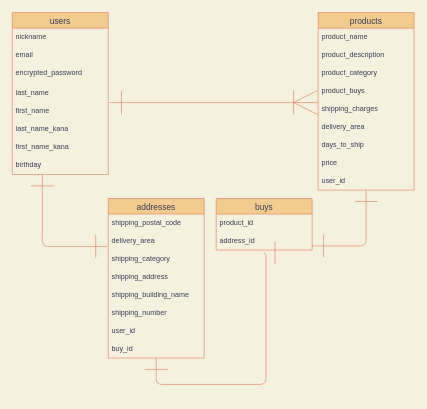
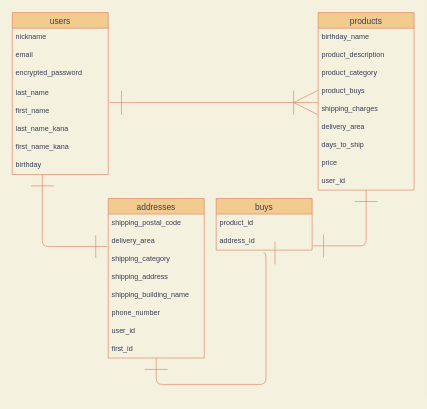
  <mxCell id="0" />
  <mxCell id="1" parent="0" />
  <mxCell id="2" value="users" style="swimlane;fontStyle=0;childLayout=stackLayout;horizontal=1;startSize=26;horizontalStack=0;resizeParent=1;resizeParentMax=0;resizeLast=0;collapsible=1;marginBottom=0;align=center;fontSize=14;fillColor=#F2CC8F;strokeColor=#E07A5F;fontColor=#393C56;" parent="1" vertex="1"><mxGeometry x="20" y="20" width="160" height="270" as="geometry" /></mxCell>
  <mxCell id="3" value="nickname" style="text;strokeColor=none;fillColor=none;spacingLeft=4;spacingRight=4;overflow=hidden;rotatable=0;points=[[0,0.5],[1,0.5]];portConstraint=eastwest;fontSize=12;fontColor=#393C56;" parent="2" vertex="1"><mxGeometry y="26" width="160" height="30" as="geometry" /></mxCell>
  <mxCell id="4" value="email" style="text;strokeColor=none;fillColor=none;spacingLeft=4;spacingRight=4;overflow=hidden;rotatable=0;points=[[0,0.5],[1,0.5]];portConstraint=eastwest;fontSize=12;fontColor=#393C56;" parent="2" vertex="1"><mxGeometry y="56" width="160" height="30" as="geometry" /></mxCell>
  <mxCell id="5" value="encrypted_password" style="text;strokeColor=none;fillColor=none;spacingLeft=4;spacingRight=4;overflow=hidden;rotatable=0;points=[[0,0.5],[1,0.5]];portConstraint=eastwest;fontSize=12;fontColor=#393C56;" parent="2" vertex="1"><mxGeometry y="86" width="160" height="34" as="geometry" /></mxCell>
  <mxCell id="6" value="last_name" style="text;strokeColor=none;fillColor=none;spacingLeft=4;spacingRight=4;overflow=hidden;rotatable=0;points=[[0,0.5],[1,0.5]];portConstraint=eastwest;fontSize=12;fontColor=#393C56;" parent="2" vertex="1"><mxGeometry y="120" width="160" height="30" as="geometry" /></mxCell>
  <mxCell id="7" value="first_name" style="text;strokeColor=none;fillColor=none;spacingLeft=4;spacingRight=4;overflow=hidden;rotatable=0;points=[[0,0.5],[1,0.5]];portConstraint=eastwest;fontSize=12;fontColor=#393C56;" parent="2" vertex="1"><mxGeometry y="150" width="160" height="30" as="geometry" /></mxCell>
  <mxCell id="8" value="last_name_kana" style="text;strokeColor=none;fillColor=none;spacingLeft=4;spacingRight=4;overflow=hidden;rotatable=0;points=[[0,0.5],[1,0.5]];portConstraint=eastwest;fontSize=12;fontColor=#393C56;" vertex="1" parent="2"><mxGeometry y="180" width="160" height="30" as="geometry" /></mxCell>
  <mxCell id="9" value="first_name_kana" style="text;strokeColor=none;fillColor=none;spacingLeft=4;spacingRight=4;overflow=hidden;rotatable=0;points=[[0,0.5],[1,0.5]];portConstraint=eastwest;fontSize=12;fontColor=#393C56;" vertex="1" parent="2"><mxGeometry y="210" width="160" height="30" as="geometry" /></mxCell>
  <mxCell id="10" value="birthday" style="text;strokeColor=none;fillColor=none;spacingLeft=4;spacingRight=4;overflow=hidden;rotatable=0;points=[[0,0.5],[1,0.5]];portConstraint=eastwest;fontSize=12;fontColor=#393C56;" parent="2" vertex="1"><mxGeometry y="240" width="160" height="30" as="geometry" /></mxCell>
  <mxCell id="11" value="products" style="swimlane;fontStyle=0;childLayout=stackLayout;horizontal=1;startSize=26;horizontalStack=0;resizeParent=1;resizeParentMax=0;resizeLast=0;collapsible=1;marginBottom=0;align=center;fontSize=14;fillColor=#F2CC8F;strokeColor=#E07A5F;fontColor=#393C56;" parent="1" vertex="1"><mxGeometry x="530" y="20" width="160" height="296" as="geometry" /></mxCell>
- <mxCell id="12" value="product_name" style="text;strokeColor=none;fillColor=none;spacingLeft=4;spacingRight=4;overflow=hidden;rotatable=0;points=[[0,0.5],[1,0.5]];portConstraint=eastwest;fontSize=12;fontColor=#393C56;" parent="11" vertex="1"><mxGeometry y="26" width="160" height="30" as="geometry" /></mxCell>
+ <mxCell id="12" value="birthday_name" style="text;strokeColor=none;fillColor=none;spacingLeft=4;spacingRight=4;overflow=hidden;rotatable=0;points=[[0,0.5],[1,0.5]];portConstraint=eastwest;fontSize=12;fontColor=#393C56;" parent="11" vertex="1"><mxGeometry y="26" width="160" height="30" as="geometry" /></mxCell>
  <mxCell id="13" value="product_description" style="text;strokeColor=none;fillColor=none;spacingLeft=4;spacingRight=4;overflow=hidden;rotatable=0;points=[[0,0.5],[1,0.5]];portConstraint=eastwest;fontSize=12;fontColor=#393C56;" parent="11" vertex="1"><mxGeometry y="56" width="160" height="30" as="geometry" /></mxCell>
  <mxCell id="14" value="product_category" style="text;strokeColor=none;fillColor=none;spacingLeft=4;spacingRight=4;overflow=hidden;rotatable=0;points=[[0,0.5],[1,0.5]];portConstraint=eastwest;fontSize=12;fontColor=#393C56;" parent="11" vertex="1"><mxGeometry y="86" width="160" height="30" as="geometry" /></mxCell>
  <mxCell id="15" value="product_buys" style="text;strokeColor=none;fillColor=none;spacingLeft=4;spacingRight=4;overflow=hidden;rotatable=0;points=[[0,0.5],[1,0.5]];portConstraint=eastwest;fontSize=12;fontColor=#393C56;" parent="11" vertex="1"><mxGeometry y="116" width="160" height="30" as="geometry" /></mxCell>
  <mxCell id="16" value="shipping_charges" style="text;strokeColor=none;fillColor=none;spacingLeft=4;spacingRight=4;overflow=hidden;rotatable=0;points=[[0,0.5],[1,0.5]];portConstraint=eastwest;fontSize=12;fontColor=#393C56;" parent="11" vertex="1"><mxGeometry y="146" width="160" height="30" as="geometry" /></mxCell>
  <mxCell id="17" value="delivery_area" style="text;strokeColor=none;fillColor=none;spacingLeft=4;spacingRight=4;overflow=hidden;rotatable=0;points=[[0,0.5],[1,0.5]];portConstraint=eastwest;fontSize=12;fontColor=#393C56;" parent="11" vertex="1"><mxGeometry y="176" width="160" height="30" as="geometry" /></mxCell>
  <mxCell id="18" value="days_to_ship" style="text;strokeColor=none;fillColor=none;spacingLeft=4;spacingRight=4;overflow=hidden;rotatable=0;points=[[0,0.5],[1,0.5]];portConstraint=eastwest;fontSize=12;fontColor=#393C56;" parent="11" vertex="1"><mxGeometry y="206" width="160" height="30" as="geometry" /></mxCell>
  <mxCell id="19" value="price" style="text;strokeColor=none;fillColor=none;spacingLeft=4;spacingRight=4;overflow=hidden;rotatable=0;points=[[0,0.5],[1,0.5]];portConstraint=eastwest;fontSize=12;fontColor=#393C56;" parent="11" vertex="1"><mxGeometry y="236" width="160" height="30" as="geometry" /></mxCell>
  <mxCell id="20" value="user_id" style="text;strokeColor=none;fillColor=none;spacingLeft=4;spacingRight=4;overflow=hidden;rotatable=0;points=[[0,0.5],[1,0.5]];portConstraint=eastwest;fontSize=12;fontColor=#393C56;" parent="11" vertex="1"><mxGeometry y="266" width="160" height="30" as="geometry" /></mxCell>
  <mxCell id="21" value="buys" style="swimlane;fontStyle=0;childLayout=stackLayout;horizontal=1;startSize=26;horizontalStack=0;resizeParent=1;resizeParentMax=0;resizeLast=0;collapsible=1;marginBottom=0;align=center;fontSize=14;fillColor=#F2CC8F;strokeColor=#E07A5F;fontColor=#393C56;" parent="1" vertex="1"><mxGeometry x="360" y="330" width="160" height="86" as="geometry" /></mxCell>
  <mxCell id="22" value="product_id" style="text;strokeColor=none;fillColor=none;spacingLeft=4;spacingRight=4;overflow=hidden;rotatable=0;points=[[0,0.5],[1,0.5]];portConstraint=eastwest;fontSize=12;fontColor=#393C56;" parent="21" vertex="1"><mxGeometry y="26" width="160" height="30" as="geometry" /></mxCell>
  <mxCell id="23" value="address_id" style="text;strokeColor=none;fillColor=none;spacingLeft=4;spacingRight=4;overflow=hidden;rotatable=0;points=[[0,0.5],[1,0.5]];portConstraint=eastwest;fontSize=12;fontColor=#393C56;" vertex="1" parent="21"><mxGeometry y="56" width="160" height="30" as="geometry" /></mxCell>
  <mxCell id="24" value="" style="edgeStyle=entityRelationEdgeStyle;fontSize=12;html=1;endArrow=ERoneToMany;startArrow=ERone;exitX=1.013;exitY=1;exitDx=0;exitDy=0;strokeWidth=1;targetPerimeterSpacing=0;sourcePerimeterSpacing=0;endSize=38;startSize=38;startFill=0;exitPerimeter=0;strokeColor=#E07A5F;fontColor=#393C56;labelBackgroundColor=#F4F1DE;" parent="1" edge="1"><mxGeometry width="100" height="100" relative="1" as="geometry"><mxPoint x="182.08" y="170" as="sourcePoint" /><mxPoint x="529" y="170" as="targetPoint" /></mxGeometry></mxCell>
  <mxCell id="25" value="" style="edgeStyle=segmentEdgeStyle;endArrow=ERone;html=1;strokeWidth=1;startArrow=ERone;startFill=0;endFill=0;endSize=36;startSize=36;exitX=0.494;exitY=1.133;exitDx=0;exitDy=0;exitPerimeter=0;strokeColor=#E07A5F;fontColor=#393C56;labelBackgroundColor=#F4F1DE;entryX=-0.012;entryY=0.8;entryDx=0;entryDy=0;entryPerimeter=0;" parent="1" edge="1" target="29"><mxGeometry width="50" height="50" relative="1" as="geometry"><mxPoint x="70.04" y="290" as="sourcePoint" /><mxPoint x="130" y="460" as="targetPoint" /><Array as="points"><mxPoint x="70" y="410" /></Array></mxGeometry></mxCell>
  <mxCell id="26" value="" style="edgeStyle=segmentEdgeStyle;endArrow=ERone;html=1;strokeWidth=1;startArrow=ERone;startFill=0;endFill=0;endSize=36;startSize=36;strokeColor=#E07A5F;fontColor=#393C56;labelBackgroundColor=#F4F1DE;" parent="1" edge="1"><mxGeometry width="50" height="50" relative="1" as="geometry"><mxPoint x="520" y="409" as="sourcePoint" /><mxPoint x="610" y="316" as="targetPoint" /><Array as="points"><mxPoint x="610" y="409" /></Array></mxGeometry></mxCell>
  <mxCell id="27" value="addresses" style="swimlane;fontStyle=0;childLayout=stackLayout;horizontal=1;startSize=26;horizontalStack=0;resizeParent=1;resizeParentMax=0;resizeLast=0;collapsible=1;marginBottom=0;align=center;fontSize=14;fillColor=#F2CC8F;strokeColor=#E07A5F;fontColor=#393C56;" vertex="1" parent="1"><mxGeometry x="180" y="330" width="160" height="266" as="geometry"><mxRectangle x="500" y="460" width="80" height="26" as="alternateBounds" /></mxGeometry></mxCell>
  <mxCell id="28" value="shipping_postal_code" style="text;strokeColor=none;fillColor=none;spacingLeft=4;spacingRight=4;overflow=hidden;rotatable=0;points=[[0,0.5],[1,0.5]];portConstraint=eastwest;fontSize=12;fontColor=#393C56;" parent="27" vertex="1"><mxGeometry y="26" width="160" height="30" as="geometry" /></mxCell>
  <mxCell id="29" value="delivery_area" style="text;strokeColor=none;fillColor=none;spacingLeft=4;spacingRight=4;overflow=hidden;rotatable=0;points=[[0,0.5],[1,0.5]];portConstraint=eastwest;fontSize=12;fontColor=#393C56;" parent="27" vertex="1"><mxGeometry y="56" width="160" height="30" as="geometry" /></mxCell>
  <mxCell id="30" value="shipping_category" style="text;strokeColor=none;fillColor=none;spacingLeft=4;spacingRight=4;overflow=hidden;rotatable=0;points=[[0,0.5],[1,0.5]];portConstraint=eastwest;fontSize=12;fontColor=#393C56;" parent="27" vertex="1"><mxGeometry y="86" width="160" height="30" as="geometry" /></mxCell>
  <mxCell id="31" value="shipping_address" style="text;strokeColor=none;fillColor=none;spacingLeft=4;spacingRight=4;overflow=hidden;rotatable=0;points=[[0,0.5],[1,0.5]];portConstraint=eastwest;fontSize=12;fontColor=#393C56;" parent="27" vertex="1"><mxGeometry y="116" width="160" height="30" as="geometry" /></mxCell>
  <mxCell id="32" value="shipping_building_name" style="text;strokeColor=none;fillColor=none;spacingLeft=4;spacingRight=4;overflow=hidden;rotatable=0;points=[[0,0.5],[1,0.5]];portConstraint=eastwest;fontSize=12;fontColor=#393C56;" parent="27" vertex="1"><mxGeometry y="146" width="160" height="30" as="geometry" /></mxCell>
- <mxCell id="33" value="shipping_number" style="text;strokeColor=none;fillColor=none;spacingLeft=4;spacingRight=4;overflow=hidden;rotatable=0;points=[[0,0.5],[1,0.5]];portConstraint=eastwest;fontSize=12;fontColor=#393C56;" parent="27" vertex="1"><mxGeometry y="176" width="160" height="30" as="geometry" /></mxCell>
+ <mxCell id="33" value="phone_number" style="text;strokeColor=none;fillColor=none;spacingLeft=4;spacingRight=4;overflow=hidden;rotatable=0;points=[[0,0.5],[1,0.5]];portConstraint=eastwest;fontSize=12;fontColor=#393C56;" parent="27" vertex="1"><mxGeometry y="176" width="160" height="30" as="geometry" /></mxCell>
  <mxCell id="34" value="user_id" style="text;strokeColor=none;fillColor=none;spacingLeft=4;spacingRight=4;overflow=hidden;rotatable=0;points=[[0,0.5],[1,0.5]];portConstraint=eastwest;fontSize=12;fontColor=#393C56;" vertex="1" parent="27"><mxGeometry y="206" width="160" height="30" as="geometry" /></mxCell>
- <mxCell id="35" value="buy_id" style="text;strokeColor=none;fillColor=none;spacingLeft=4;spacingRight=4;overflow=hidden;rotatable=0;points=[[0,0.5],[1,0.5]];portConstraint=eastwest;fontSize=12;fontColor=#393C56;" vertex="1" parent="27"><mxGeometry y="236" width="160" height="30" as="geometry" /></mxCell>
+ <mxCell id="35" value="first_id" style="text;strokeColor=none;fillColor=none;spacingLeft=4;spacingRight=4;overflow=hidden;rotatable=0;points=[[0,0.5],[1,0.5]];portConstraint=eastwest;fontSize=12;fontColor=#393C56;" vertex="1" parent="27"><mxGeometry y="236" width="160" height="30" as="geometry" /></mxCell>
  <mxCell id="36" value="" style="edgeStyle=segmentEdgeStyle;endArrow=ERone;html=1;strokeWidth=1;startArrow=ERone;startFill=0;endFill=0;endSize=36;startSize=36;exitX=0.494;exitY=1.133;exitDx=0;exitDy=0;exitPerimeter=0;strokeColor=#E07A5F;fontColor=#393C56;labelBackgroundColor=#F4F1DE;entryX=0.494;entryY=1.167;entryDx=0;entryDy=0;entryPerimeter=0;" edge="1" parent="1" target="23"><mxGeometry width="50" height="50" relative="1" as="geometry"><mxPoint x="260" y="596" as="sourcePoint" /><mxPoint x="443" y="540" as="targetPoint" /><Array as="points"><mxPoint x="260" y="640" /><mxPoint x="443" y="640" /><mxPoint x="443" y="421" /></Array></mxGeometry></mxCell>
